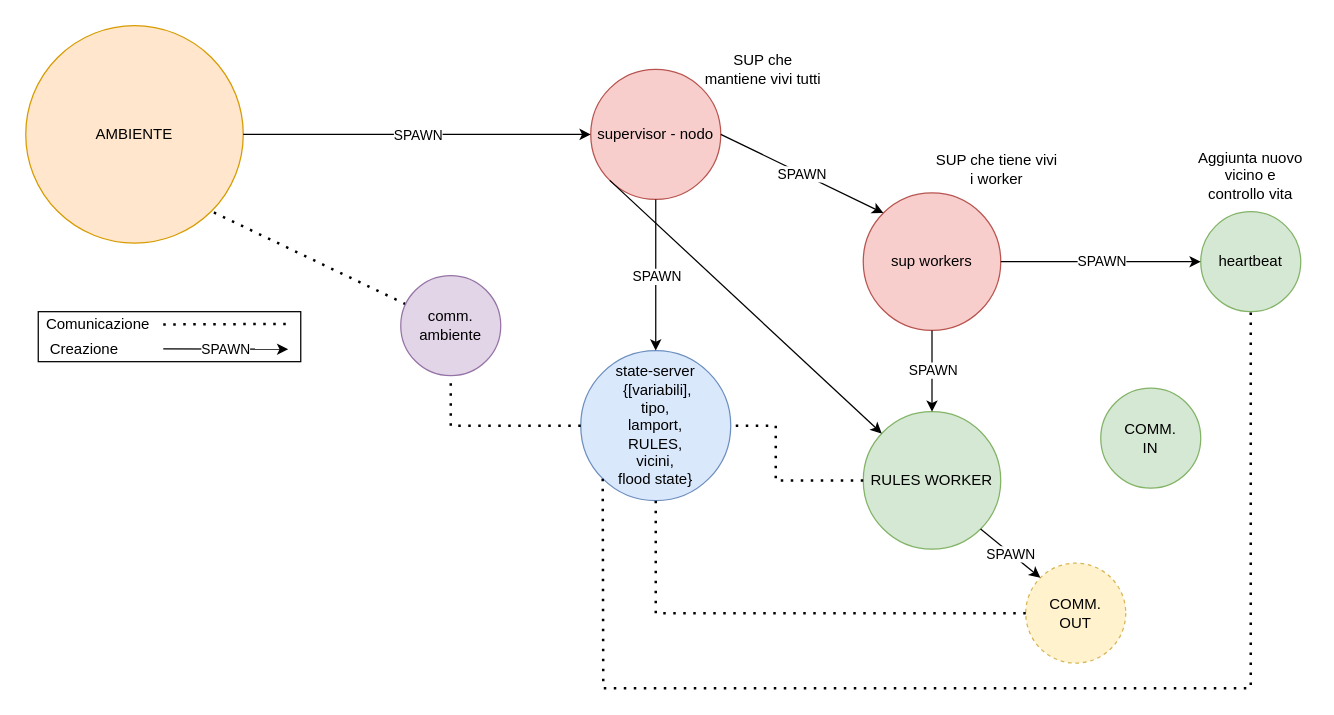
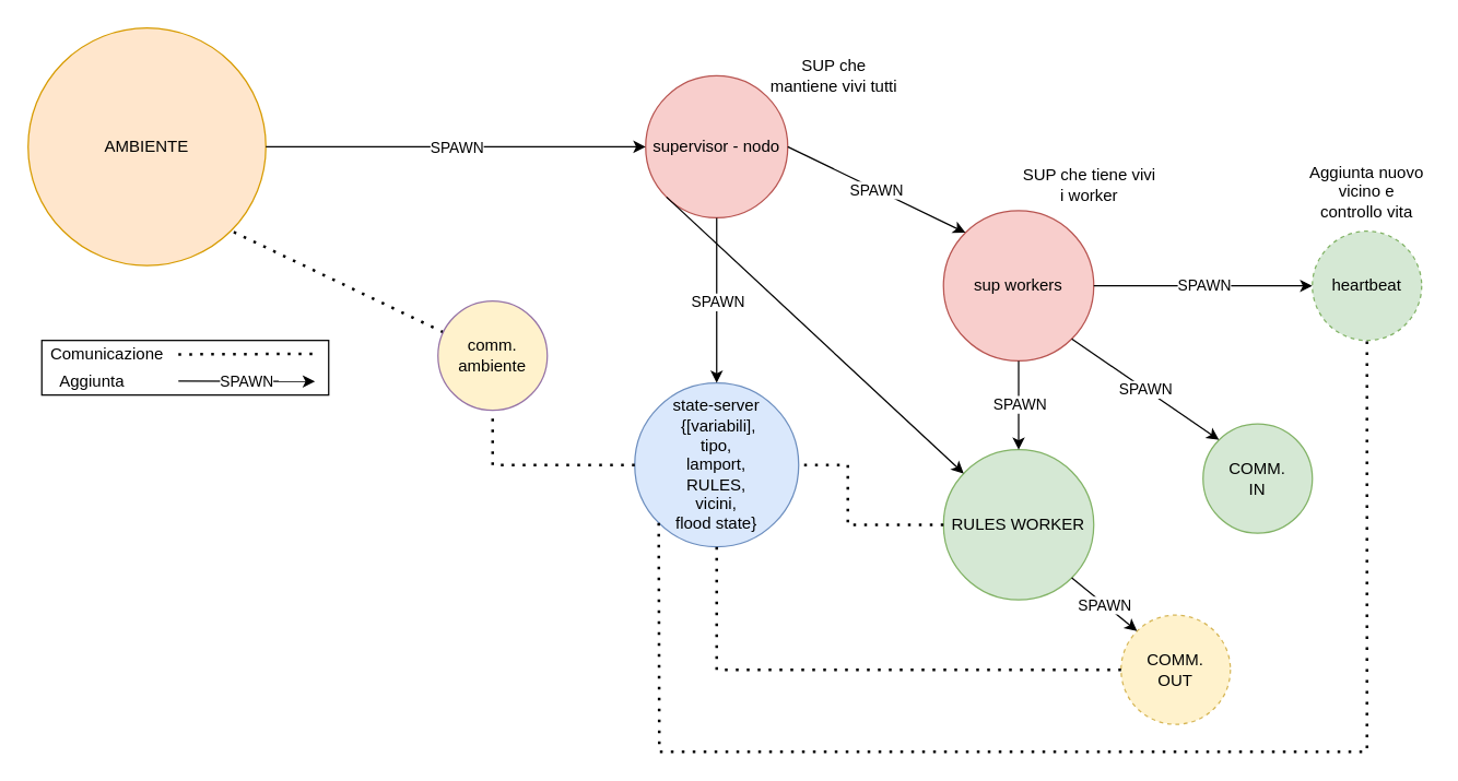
  <mxCell id="0" />
  <mxCell id="1" parent="0" />
  <mxCell id="2" value="" style="rounded=0;whiteSpace=wrap;html=1;fillColor=#ffffff;" parent="1" vertex="1"><mxGeometry x="30" y="248.84" width="210" height="40" as="geometry" /></mxCell>
  <mxCell id="3" value="supervisor - nodo" style="ellipse;whiteSpace=wrap;html=1;aspect=fixed;fillColor=#f8cecc;strokeColor=#b85450;" parent="1" vertex="1"><mxGeometry x="472" y="55" width="104" height="104" as="geometry" /></mxCell>
  <mxCell id="4" value="state-server&lt;br&gt;&amp;nbsp;{[variabili], &lt;br&gt;tipo,&lt;br&gt;lamport,&lt;br&gt;RULES,&lt;br&gt;vicini,&lt;br&gt;flood state}" style="ellipse;whiteSpace=wrap;html=1;aspect=fixed;fillColor=#dae8fc;strokeColor=#6c8ebf;" parent="1" vertex="1"><mxGeometry x="464" y="280" width="120" height="120" as="geometry" /></mxCell>
  <mxCell id="5" value="sup workers" style="ellipse;whiteSpace=wrap;html=1;aspect=fixed;fillColor=#f8cecc;strokeColor=#b85450;" parent="1" vertex="1"><mxGeometry x="690" y="153.84" width="110" height="110" as="geometry" /></mxCell>
  <mxCell id="6" value="COMM.&lt;br&gt;IN" style="ellipse;whiteSpace=wrap;html=1;aspect=fixed;fillColor=#d5e8d4;strokeColor=#82b366;" parent="1" vertex="1"><mxGeometry x="880" y="310" width="80" height="80" as="geometry" /></mxCell>
  <mxCell id="7" value="RULES WORKER" style="ellipse;whiteSpace=wrap;html=1;aspect=fixed;fillColor=#d5e8d4;strokeColor=#82b366;" parent="1" vertex="1"><mxGeometry x="690" y="328.84" width="110" height="110" as="geometry" /></mxCell>
  <mxCell id="8" value="SUP che mantiene vivi tutti" style="text;html=1;strokeColor=none;fillColor=none;align=center;verticalAlign=middle;whiteSpace=wrap;rounded=0;" parent="1" vertex="1"><mxGeometry x="560" y="30" width="100" height="50" as="geometry" /></mxCell>
  <mxCell id="9" value="SUP che tiene vivi i worker" style="text;html=1;strokeColor=none;fillColor=none;align=center;verticalAlign=middle;whiteSpace=wrap;rounded=0;" parent="1" vertex="1"><mxGeometry x="747" y="120" width="100" height="30" as="geometry" /></mxCell>
  <mxCell id="10" value="AMBIENTE" style="ellipse;whiteSpace=wrap;html=1;aspect=fixed;fillColor=#ffe6cc;strokeColor=#d79b00;" parent="1" vertex="1"><mxGeometry width="174" height="174" as="geometry" x="20" y="20" /></mxCell>
  <mxCell id="11" value="" style="endArrow=none;dashed=1;html=1;dashPattern=1 3;strokeWidth=2;entryX=1;entryY=1;entryDx=0;entryDy=0;" parent="1" source="16" target="10" edge="1"><mxGeometry width="50" height="50" relative="1" as="geometry"><mxPoint x="700" y="166" as="sourcePoint" /><mxPoint x="327" y="40" as="targetPoint" /></mxGeometry></mxCell>
  <mxCell id="12" value="" style="endArrow=classic;html=1;entryX=0;entryY=0.5;entryDx=0;entryDy=0;exitX=1;exitY=0.5;exitDx=0;exitDy=0;" parent="1" source="10" target="3" edge="1"><mxGeometry relative="1" as="geometry"><mxPoint x="240" y="60" as="sourcePoint" /><mxPoint x="560" y="300" as="targetPoint" /></mxGeometry></mxCell>
  <mxCell id="13" value="SPAWN" style="edgeLabel;resizable=0;html=1;align=center;verticalAlign=middle;" parent="12" connectable="0" vertex="1"><mxGeometry relative="1" as="geometry" /></mxCell>
- <mxCell id="14" value="heartbeat" style="ellipse;whiteSpace=wrap;html=1;aspect=fixed;fillColor=#d5e8d4;strokeColor=#82b366;" parent="1" vertex="1"><mxGeometry x="960" y="168.84" width="80" height="80" as="geometry" /></mxCell>
+ <mxCell id="14" value="heartbeat" style="ellipse;whiteSpace=wrap;html=1;aspect=fixed;fillColor=#d5e8d4;strokeColor=#82b366;dashed=1;" parent="1" vertex="1"><mxGeometry x="960" y="168.84" width="80" height="80" as="geometry" /></mxCell>
  <mxCell id="15" value="Aggiunta nuovo vicino e controllo vita" style="text;html=1;strokeColor=none;fillColor=none;align=center;verticalAlign=middle;whiteSpace=wrap;rounded=0;" parent="1" vertex="1"><mxGeometry x="955" y="130" width="90" height="20" as="geometry" /></mxCell>
- <mxCell id="16" value="comm.&lt;br&gt;ambiente" style="ellipse;whiteSpace=wrap;html=1;aspect=fixed;fillColor=#e1d5e7;strokeColor=#9673a6;" parent="1" vertex="1"><mxGeometry x="320" y="220" width="80" height="80" as="geometry" /></mxCell>
+ <mxCell id="16" value="comm.&lt;br&gt;ambiente" style="ellipse;whiteSpace=wrap;html=1;aspect=fixed;fillColor=#fff2cc;strokeColor=#9673a6;" parent="1" vertex="1"><mxGeometry x="320" y="220" width="80" height="80" as="geometry" /></mxCell>
  <mxCell id="17" value="" style="endArrow=classic;html=1;exitX=0;exitY=1;exitDx=0;exitDy=0;" parent="1" source="3" target="7" edge="1"><mxGeometry width="50" height="50" relative="1" as="geometry"><mxPoint x="558" y="144" as="sourcePoint" /><mxPoint x="620" y="263.84" as="targetPoint" /></mxGeometry></mxCell>
  <mxCell id="18" value="COMM.&lt;br&gt;OUT" style="ellipse;whiteSpace=wrap;html=1;aspect=fixed;dashed=1;fillColor=#fff2cc;strokeColor=#d6b656;" parent="1" vertex="1"><mxGeometry x="820" y="450" width="80" height="80" as="geometry" /></mxCell>
  <mxCell id="19" value="" style="endArrow=classic;html=1;exitX=0.5;exitY=1;exitDx=0;exitDy=0;" parent="1" source="3" target="4" edge="1"><mxGeometry relative="1" as="geometry"><mxPoint x="206.54" y="269.24" as="sourcePoint" /><mxPoint x="423.996" y="383.84" as="targetPoint" /></mxGeometry></mxCell>
  <mxCell id="20" value="SPAWN" style="edgeLabel;resizable=0;html=1;align=center;verticalAlign=middle;" parent="19" connectable="0" vertex="1"><mxGeometry relative="1" as="geometry" /></mxCell>
  <mxCell id="21" value="" style="endArrow=classic;html=1;entryX=0;entryY=0;entryDx=0;entryDy=0;exitX=1;exitY=0.5;exitDx=0;exitDy=0;" parent="1" source="3" target="5" edge="1"><mxGeometry relative="1" as="geometry"><mxPoint x="660" y="107" as="sourcePoint" /><mxPoint x="581.456" y="145.44" as="targetPoint" /></mxGeometry></mxCell>
  <mxCell id="22" value="SPAWN" style="edgeLabel;resizable=0;html=1;align=center;verticalAlign=middle;" parent="21" connectable="0" vertex="1"><mxGeometry relative="1" as="geometry" /></mxCell>
  <mxCell id="23" value="" style="endArrow=classic;html=1;entryX=0.5;entryY=0;entryDx=0;entryDy=0;exitX=0.5;exitY=1;exitDx=0;exitDy=0;" parent="1" source="5" target="7" edge="1"><mxGeometry relative="1" as="geometry"><mxPoint x="504" y="40.84" as="sourcePoint" /><mxPoint x="721.456" y="155.44" as="targetPoint" /></mxGeometry></mxCell>
  <mxCell id="24" value="SPAWN" style="edgeLabel;resizable=0;html=1;align=center;verticalAlign=middle;" parent="23" connectable="0" vertex="1"><mxGeometry relative="1" as="geometry" /></mxCell>
+ <mxCell id="25" value="" style="endArrow=classic;html=1;entryX=0;entryY=0;entryDx=0;entryDy=0;exitX=1;exitY=1;exitDx=0;exitDy=0;" parent="1" source="5" target="6" edge="1"><mxGeometry relative="1" as="geometry"><mxPoint x="514" y="50.84" as="sourcePoint" /><mxPoint x="731.456" y="165.44" as="targetPoint" /></mxGeometry></mxCell>
+ <mxCell id="26" value="SPAWN" style="edgeLabel;resizable=0;html=1;align=center;verticalAlign=middle;" parent="25" connectable="0" vertex="1"><mxGeometry relative="1" as="geometry" /></mxCell>
  <mxCell id="27" value="" style="endArrow=classic;html=1;entryX=0;entryY=0.5;entryDx=0;entryDy=0;exitX=1;exitY=0.5;exitDx=0;exitDy=0;" parent="1" source="5" target="14" edge="1"><mxGeometry relative="1" as="geometry"><mxPoint x="524" y="60.84" as="sourcePoint" /><mxPoint x="741.456" y="175.44" as="targetPoint" /></mxGeometry></mxCell>
  <mxCell id="28" value="SPAWN" style="edgeLabel;resizable=0;html=1;align=center;verticalAlign=middle;" parent="27" connectable="0" vertex="1"><mxGeometry relative="1" as="geometry" /></mxCell>
  <mxCell id="29" value="" style="endArrow=none;dashed=1;html=1;dashPattern=1 3;strokeWidth=2;entryX=0.5;entryY=1;entryDx=0;entryDy=0;exitX=0;exitY=0.5;exitDx=0;exitDy=0;rounded=0;" parent="1" source="18" target="4" edge="1"><mxGeometry width="50" height="50" relative="1" as="geometry"><mxPoint x="380" y="448.84" as="sourcePoint" /><mxPoint x="430" y="398.84" as="targetPoint" /><Array as="points"><mxPoint x="650" y="490" /><mxPoint x="524" y="490" /><mxPoint x="524" y="460" /></Array></mxGeometry></mxCell>
  <mxCell id="30" value="" style="endArrow=none;dashed=1;html=1;dashPattern=1 3;strokeWidth=2;entryX=0.5;entryY=1;entryDx=0;entryDy=0;exitX=0;exitY=1;exitDx=0;exitDy=0;rounded=0;" parent="1" source="4" target="14" edge="1"><mxGeometry width="50" height="50" relative="1" as="geometry"><mxPoint x="820" y="373.84" as="sourcePoint" /><mxPoint x="870" y="323.84" as="targetPoint" /><Array as="points"><mxPoint x="482" y="550" /><mxPoint x="1000" y="550" /></Array></mxGeometry></mxCell>
  <mxCell id="31" value="" style="endArrow=none;dashed=1;html=1;dashPattern=1 3;strokeWidth=2;entryX=1;entryY=0.5;entryDx=0;entryDy=0;exitX=0;exitY=0.5;exitDx=0;exitDy=0;rounded=0;" parent="1" source="7" target="4" edge="1"><mxGeometry width="50" height="50" relative="1" as="geometry"><mxPoint x="410" y="463.84" as="sourcePoint" /><mxPoint x="460" y="413.84" as="targetPoint" /><Array as="points"><mxPoint x="620" y="384" /><mxPoint x="620" y="340" /></Array></mxGeometry></mxCell>
  <mxCell id="32" value="" style="endArrow=classic;html=1;entryX=0;entryY=0;entryDx=0;entryDy=0;exitX=1;exitY=1;exitDx=0;exitDy=0;" parent="1" source="7" target="18" edge="1"><mxGeometry relative="1" as="geometry"><mxPoint x="840" y="310" as="sourcePoint" /><mxPoint x="840" y="375" as="targetPoint" /></mxGeometry></mxCell>
  <mxCell id="33" value="SPAWN" style="edgeLabel;resizable=0;html=1;align=center;verticalAlign=middle;" parent="32" connectable="0" vertex="1"><mxGeometry relative="1" as="geometry" /></mxCell>
  <mxCell id="34" value="" style="endArrow=none;dashed=1;html=1;dashPattern=1 3;strokeWidth=2;entryX=0.5;entryY=1;entryDx=0;entryDy=0;exitX=0;exitY=0.5;exitDx=0;exitDy=0;rounded=0;" parent="1" source="4" target="16" edge="1"><mxGeometry width="50" height="50" relative="1" as="geometry"><mxPoint x="260" y="438.84" as="sourcePoint" /><mxPoint x="310" y="388.84" as="targetPoint" /><Array as="points"><mxPoint x="360" y="340" /></Array></mxGeometry></mxCell>
  <mxCell id="35" value="" style="endArrow=none;dashed=1;html=1;dashPattern=1 3;strokeWidth=2;" parent="1" edge="1"><mxGeometry width="50" height="50" relative="1" as="geometry"><mxPoint x="130" y="259.05" as="sourcePoint" /><mxPoint x="230" y="258.63" as="targetPoint" /></mxGeometry></mxCell>
  <mxCell id="36" value="Comunicazione" style="text;html=1;strokeColor=none;fillColor=none;align=center;verticalAlign=middle;whiteSpace=wrap;rounded=0;dashed=1;" parent="1" vertex="1"><mxGeometry x="33" y="248.84" width="90" height="20" as="geometry" /></mxCell>
  <mxCell id="37" value="" style="endArrow=classic;html=1;" parent="1" edge="1"><mxGeometry relative="1" as="geometry"><mxPoint x="130" y="278.67" as="sourcePoint" /><mxPoint x="230" y="278.84" as="targetPoint" /></mxGeometry></mxCell>
  <mxCell id="38" value="SPAWN" style="edgeLabel;resizable=0;html=1;align=center;verticalAlign=middle;" parent="37" connectable="0" vertex="1"><mxGeometry relative="1" as="geometry" /></mxCell>
- <mxCell id="39" value="Creazione" style="text;html=1;strokeColor=none;fillColor=none;align=center;verticalAlign=middle;whiteSpace=wrap;rounded=0;dashed=1;" parent="1" vertex="1"><mxGeometry x="33" y="268.84" width="68" height="20" as="geometry" /></mxCell>
+ <mxCell id="39" value="Aggiunta" style="text;html=1;strokeColor=none;fillColor=none;align=center;verticalAlign=middle;whiteSpace=wrap;rounded=0;dashed=1;" parent="1" vertex="1"><mxGeometry x="33" y="268.84" width="68" height="20" as="geometry" /></mxCell>
